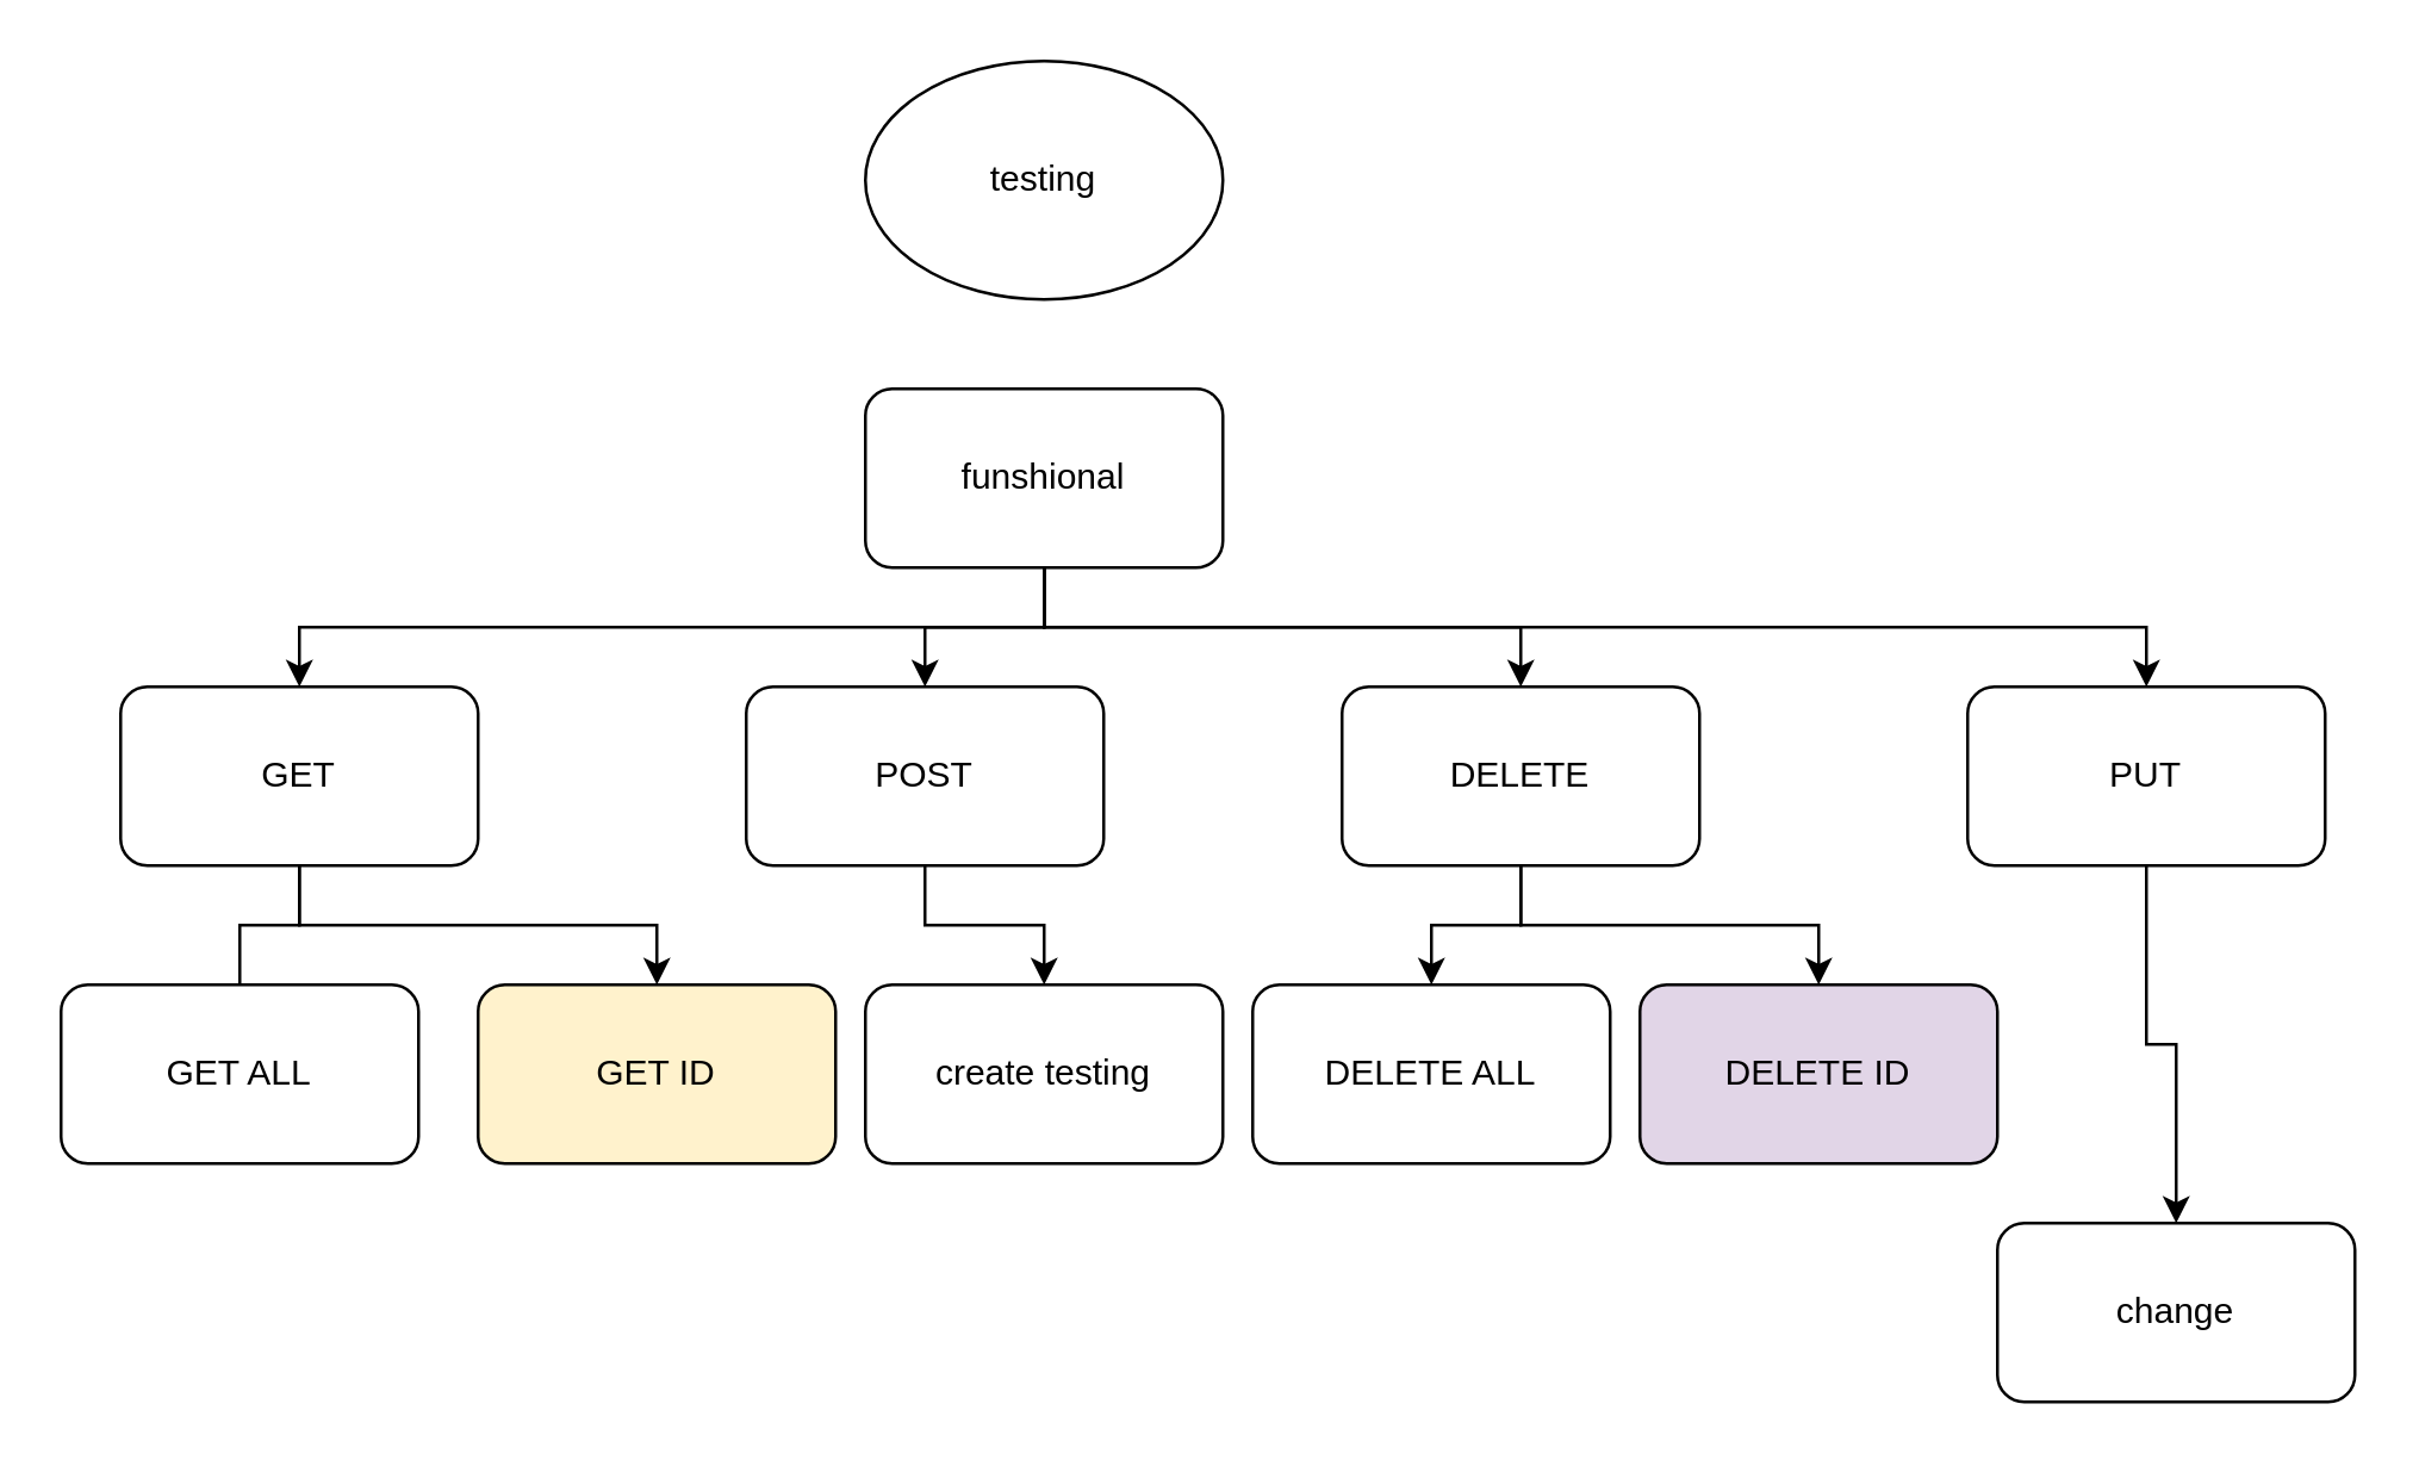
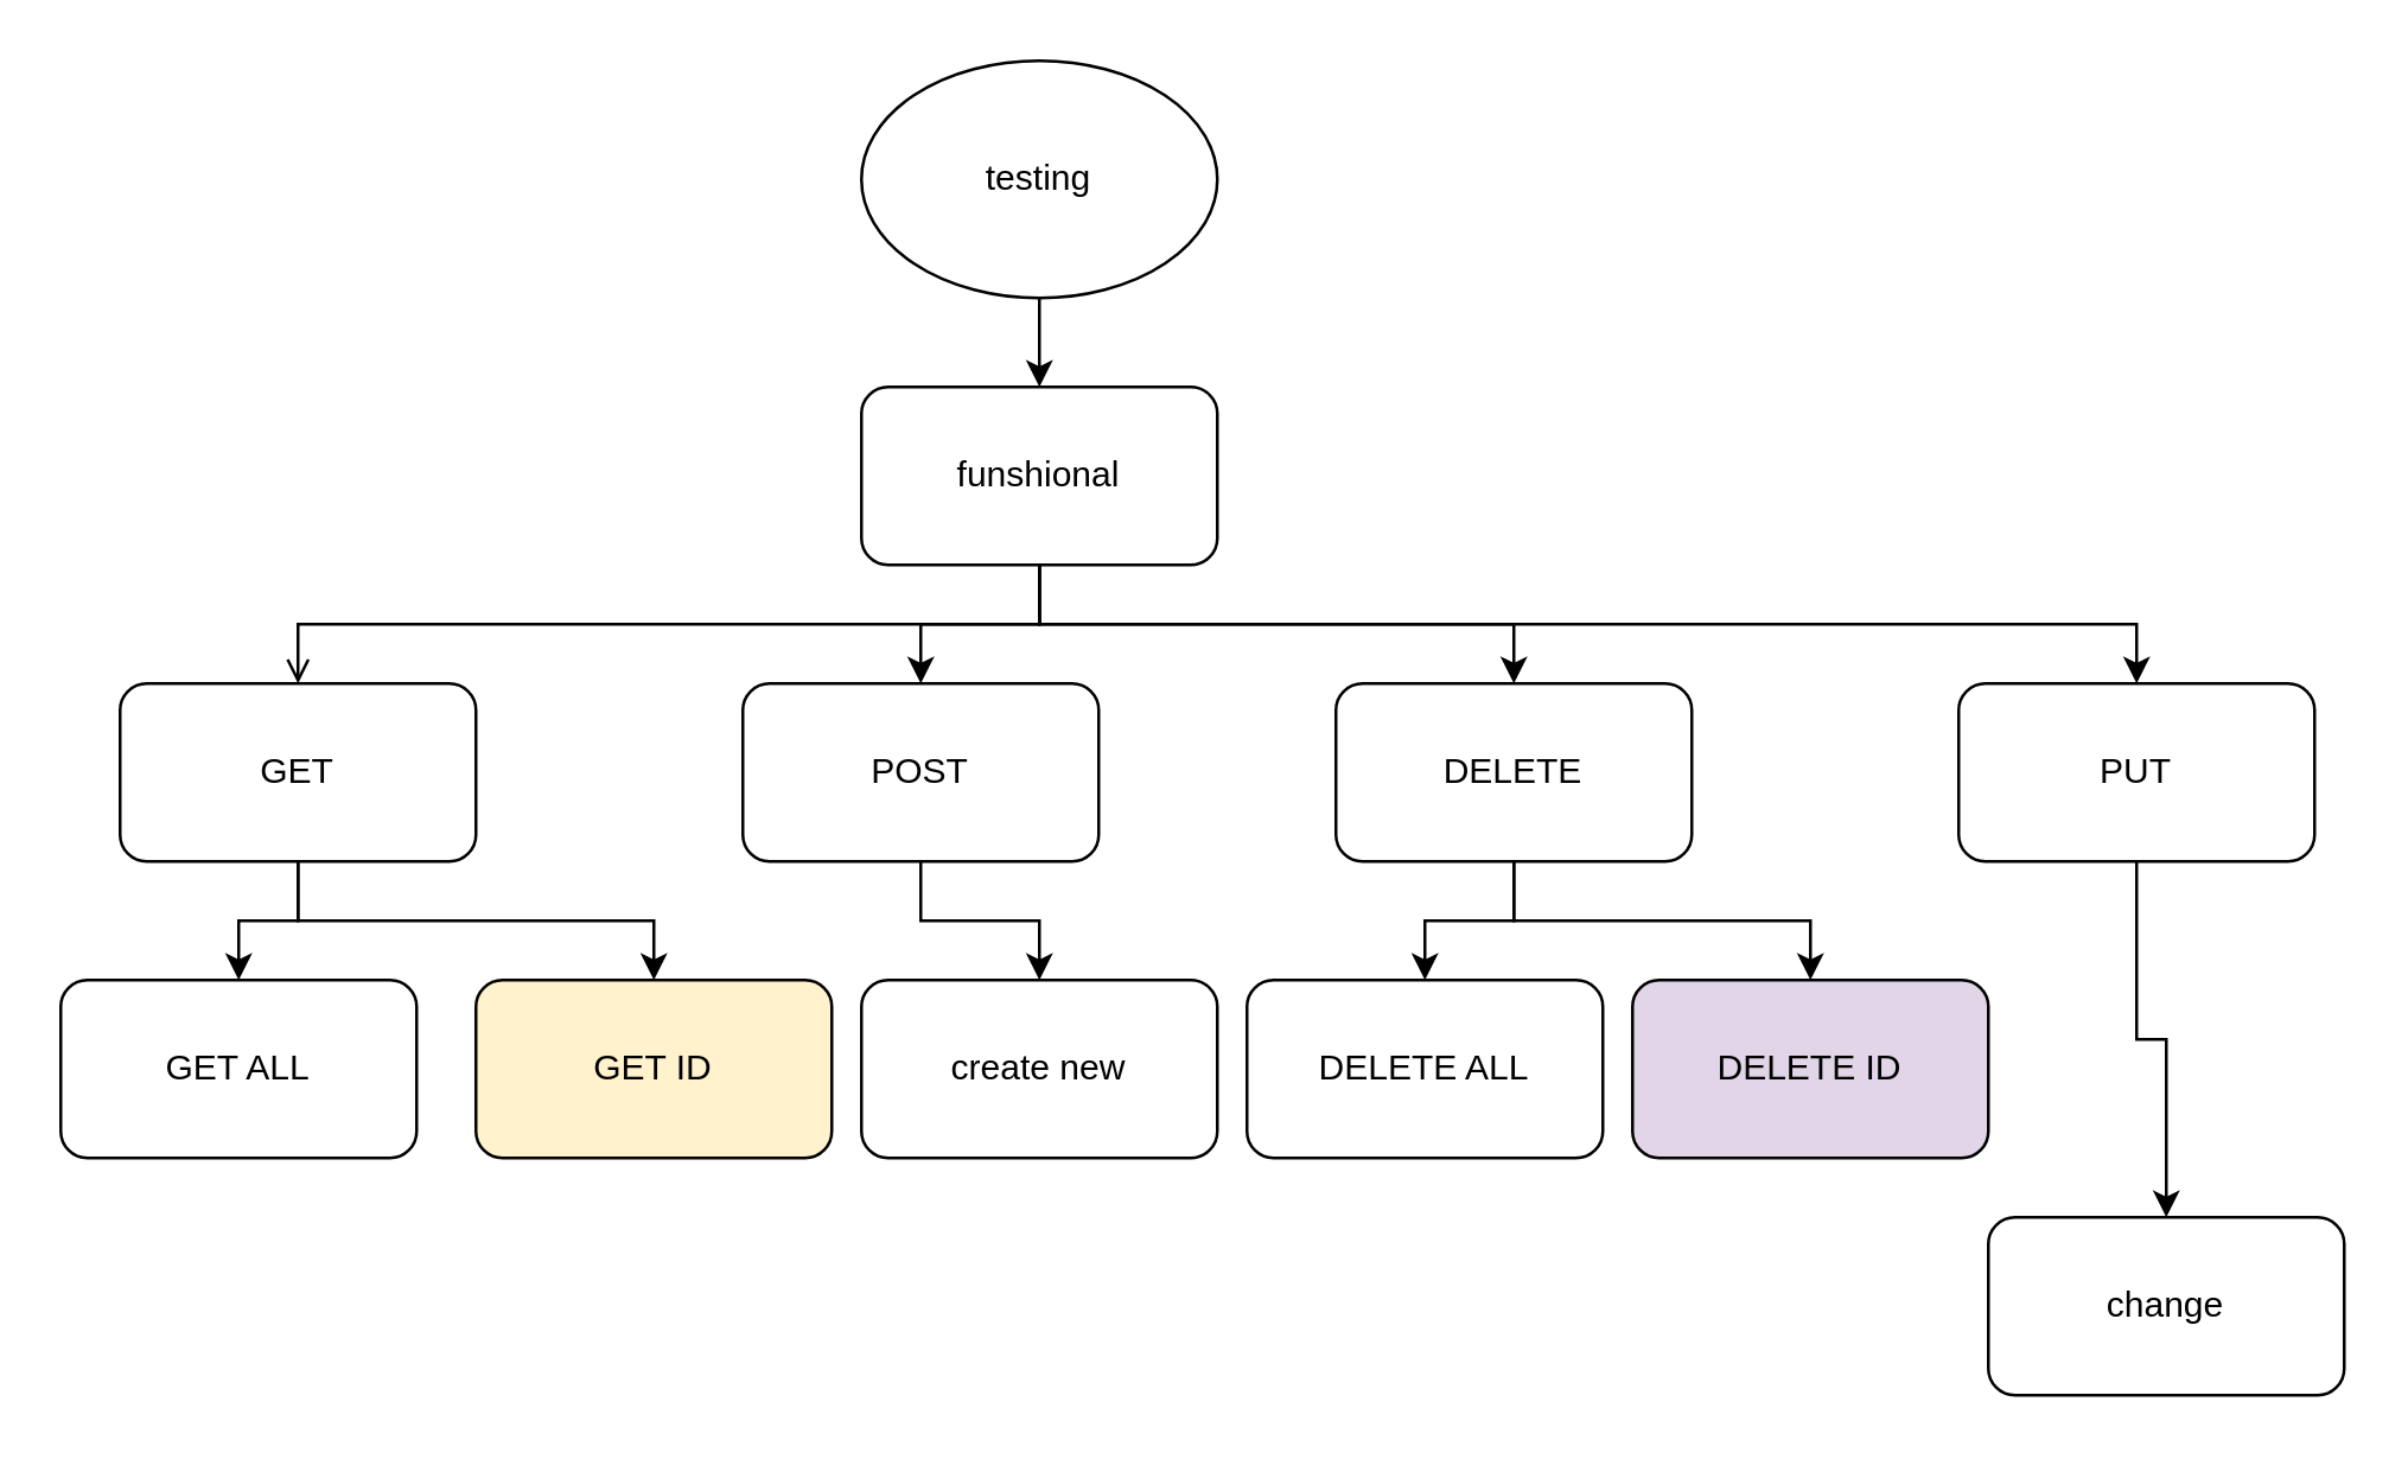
  <mxCell id="0" />
  <mxCell id="1" parent="0" />
+ <mxCell id="2" style="edgeStyle=orthogonalEdgeStyle;rounded=0;orthogonalLoop=1;jettySize=auto;html=1;exitX=0.5;exitY=1;exitDx=0;exitDy=0;entryX=0.5;entryY=0;entryDx=0;entryDy=0;" edge="1" parent="1" source="3" target="8"><mxGeometry relative="1" as="geometry" /></mxCell>
  <mxCell id="3" value="testing" style="ellipse;whiteSpace=wrap;html=1;" vertex="1" parent="1"><mxGeometry x="290" y="20" width="120" height="80" as="geometry" /></mxCell>
- <mxCell id="4" style="edgeStyle=orthogonalEdgeStyle;rounded=0;orthogonalLoop=1;jettySize=auto;html=1;exitX=0.5;exitY=1;exitDx=0;exitDy=0;" edge="1" parent="1" source="8" target="11"><mxGeometry relative="1" as="geometry" /></mxCell>
+ <mxCell id="4" style="edgeStyle=orthogonalEdgeStyle;rounded=0;orthogonalLoop=1;jettySize=auto;html=1;exitX=0.5;exitY=1;exitDx=0;exitDy=0;endArrow=open;" edge="1" parent="1" source="8" target="11"><mxGeometry relative="1" as="geometry" /></mxCell>
  <mxCell id="5" style="edgeStyle=orthogonalEdgeStyle;rounded=0;orthogonalLoop=1;jettySize=auto;html=1;exitX=0.5;exitY=1;exitDx=0;exitDy=0;entryX=0.5;entryY=0;entryDx=0;entryDy=0;" edge="1" parent="1" source="8" target="13"><mxGeometry relative="1" as="geometry" /></mxCell>
  <mxCell id="6" style="edgeStyle=orthogonalEdgeStyle;rounded=0;orthogonalLoop=1;jettySize=auto;html=1;exitX=0.5;exitY=1;exitDx=0;exitDy=0;" edge="1" parent="1" source="8" target="18"><mxGeometry relative="1" as="geometry" /></mxCell>
  <mxCell id="7" style="edgeStyle=orthogonalEdgeStyle;rounded=0;orthogonalLoop=1;jettySize=auto;html=1;exitX=0.5;exitY=1;exitDx=0;exitDy=0;entryX=0.5;entryY=0;entryDx=0;entryDy=0;" edge="1" parent="1" source="8" target="15"><mxGeometry relative="1" as="geometry" /></mxCell>
  <mxCell id="8" value="funshional" style="rounded=1;whiteSpace=wrap;html=1;" vertex="1" parent="1"><mxGeometry x="290" y="130" width="120" height="60" as="geometry" /></mxCell>
- <mxCell id="9" style="edgeStyle=orthogonalEdgeStyle;rounded=0;orthogonalLoop=1;jettySize=auto;html=1;exitX=0.5;exitY=1;exitDx=0;exitDy=0;entryX=0.5;entryY=0;entryDx=0;entryDy=0;endArrow=none;" edge="1" parent="1" source="11" target="19"><mxGeometry relative="1" as="geometry" /></mxCell>
+ <mxCell id="9" style="edgeStyle=orthogonalEdgeStyle;rounded=0;orthogonalLoop=1;jettySize=auto;html=1;exitX=0.5;exitY=1;exitDx=0;exitDy=0;entryX=0.5;entryY=0;entryDx=0;entryDy=0;" edge="1" parent="1" source="11" target="19"><mxGeometry relative="1" as="geometry" /></mxCell>
  <mxCell id="10" style="edgeStyle=orthogonalEdgeStyle;rounded=0;orthogonalLoop=1;jettySize=auto;html=1;exitX=0.5;exitY=1;exitDx=0;exitDy=0;entryX=0.5;entryY=0;entryDx=0;entryDy=0;" edge="1" parent="1" source="11" target="20"><mxGeometry relative="1" as="geometry" /></mxCell>
  <mxCell id="11" value="GET" style="rounded=1;whiteSpace=wrap;html=1;" vertex="1" parent="1"><mxGeometry x="40" y="230" width="120" height="60" as="geometry" /></mxCell>
  <mxCell id="12" style="edgeStyle=orthogonalEdgeStyle;rounded=0;orthogonalLoop=1;jettySize=auto;html=1;exitX=0.5;exitY=1;exitDx=0;exitDy=0;entryX=0.5;entryY=0;entryDx=0;entryDy=0;" edge="1" parent="1" source="13" target="23"><mxGeometry relative="1" as="geometry" /></mxCell>
  <mxCell id="13" value="POST" style="rounded=1;whiteSpace=wrap;html=1;" vertex="1" parent="1"><mxGeometry x="250" y="230" width="120" height="60" as="geometry" /></mxCell>
  <mxCell id="14" style="edgeStyle=orthogonalEdgeStyle;rounded=0;orthogonalLoop=1;jettySize=auto;html=1;exitX=0.5;exitY=1;exitDx=0;exitDy=0;" edge="1" parent="1" source="15" target="24"><mxGeometry relative="1" as="geometry" /></mxCell>
  <mxCell id="15" value="PUT" style="rounded=1;whiteSpace=wrap;html=1;" vertex="1" parent="1"><mxGeometry x="660" y="230" width="120" height="60" as="geometry" /></mxCell>
  <mxCell id="16" style="edgeStyle=orthogonalEdgeStyle;rounded=0;orthogonalLoop=1;jettySize=auto;html=1;exitX=0.5;exitY=1;exitDx=0;exitDy=0;entryX=0.5;entryY=0;entryDx=0;entryDy=0;" edge="1" parent="1" source="18" target="22"><mxGeometry relative="1" as="geometry" /></mxCell>
  <mxCell id="17" style="edgeStyle=orthogonalEdgeStyle;rounded=0;orthogonalLoop=1;jettySize=auto;html=1;exitX=0.5;exitY=1;exitDx=0;exitDy=0;" edge="1" parent="1" source="18" target="21"><mxGeometry relative="1" as="geometry" /></mxCell>
  <mxCell id="18" value="DELETE" style="rounded=1;whiteSpace=wrap;html=1;" vertex="1" parent="1"><mxGeometry x="450" y="230" width="120" height="60" as="geometry" /></mxCell>
  <mxCell id="19" value="GET ALL" style="rounded=1;whiteSpace=wrap;html=1;" vertex="1" parent="1"><mxGeometry x="20" y="330" width="120" height="60" as="geometry" /></mxCell>
  <mxCell id="20" value="GET ID" style="rounded=1;whiteSpace=wrap;html=1;fillColor=#fff2cc;" vertex="1" parent="1"><mxGeometry x="160" y="330" width="120" height="60" as="geometry" /></mxCell>
  <mxCell id="21" value="DELETE ID" style="rounded=1;whiteSpace=wrap;html=1;fillColor=#e1d5e7;" vertex="1" parent="1"><mxGeometry x="550" y="330" width="120" height="60" as="geometry" /></mxCell>
  <mxCell id="22" value="DELETE ALL" style="rounded=1;whiteSpace=wrap;html=1;" vertex="1" parent="1"><mxGeometry x="420" y="330" width="120" height="60" as="geometry" /></mxCell>
- <mxCell id="23" value="create testing" style="rounded=1;whiteSpace=wrap;html=1;" vertex="1" parent="1"><mxGeometry x="290" y="330" width="120" height="60" as="geometry" /></mxCell>
+ <mxCell id="23" value="create new" style="rounded=1;whiteSpace=wrap;html=1;" vertex="1" parent="1"><mxGeometry x="290" y="330" width="120" height="60" as="geometry" /></mxCell>
  <mxCell id="24" value="change " style="rounded=1;whiteSpace=wrap;html=1;" vertex="1" parent="1"><mxGeometry x="670" y="410" width="120" height="60" as="geometry" /></mxCell>
